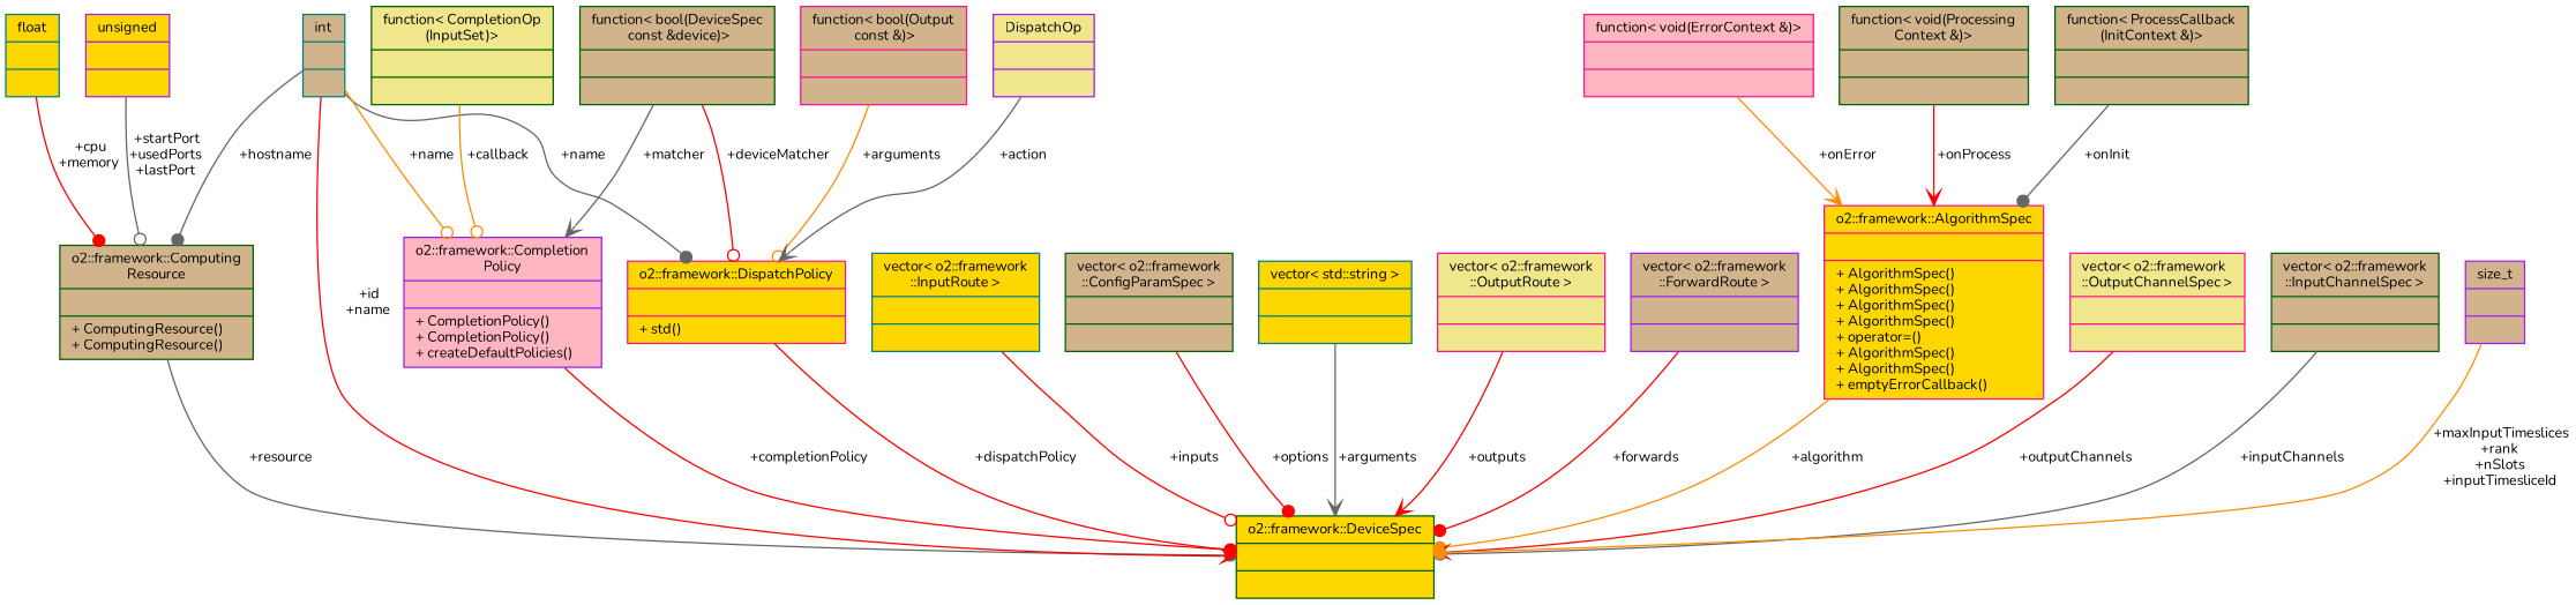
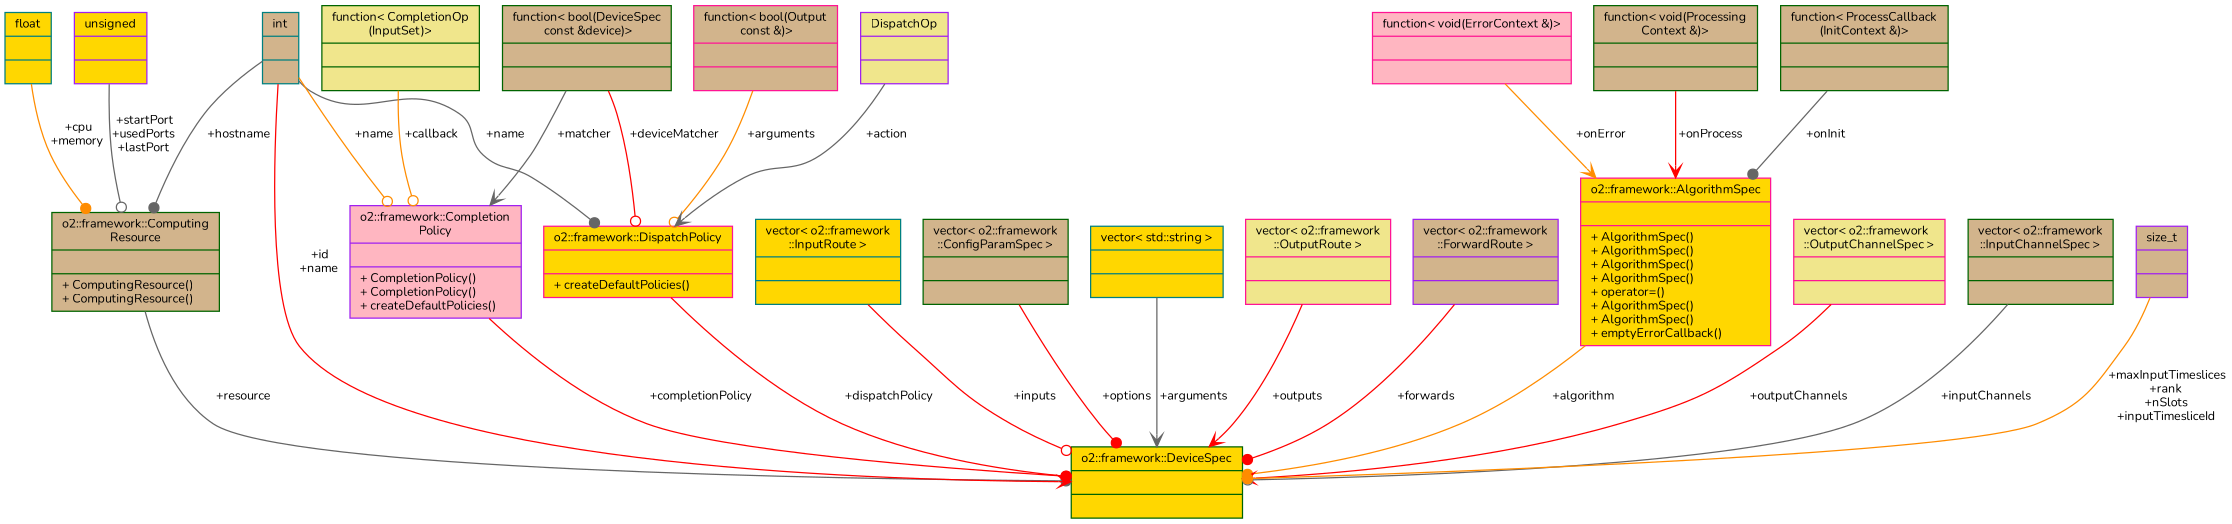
  digraph {
    fontname=Nunito
    node [color=darkgreen fillcolor=tan fontname=Nunito fontsize=10 shape=record style=filled]
    edge [arrowhead=dot color=red fontname=Nunito fontsize=10 labelfontname=Helvetica labelfontsize=10 style=solid]
    n1 [fillcolor=gold fontcolor=black height=0.2 label="{o2::framework::DeviceSpec\n||}" width=0.4]
    n2 [height=0.2 label="{o2::framework::Computing\lResource\n||+ ComputingResource()\l+ ComputingResource()\l}" width=0.4]
    n3 [color=teal fillcolor=gold height=0.2 label="{float\n||}" width=0.4]
    n4 [color=teal height=0.2 label="{int\n||}" width=0.4]
-   n5 [color=deeppink fillcolor=gold height=0.2 label="{o2::framework::DispatchPolicy\n||+ std()\l}" width=0.4]
+   n5 [color=deeppink fillcolor=gold height=0.2 label="{o2::framework::DispatchPolicy\n||+ createDefaultPolicies()\l}" width=0.4]
    n6 [color=purple fillcolor=lightpink height=0.2 label="{o2::framework::Completion\lPolicy\n||+ CompletionPolicy()\l+ CompletionPolicy()\l+ createDefaultPolicies()\l}" width=0.4]
    n7 [color=purple fillcolor=gold height=0.2 label="{unsigned\n||}" width=0.4]
    n8 [color=deeppink height=0.2 label="{function\< bool(Output\l const &)\>\n||}" width=0.4]
    n9 [height=0.2 label="{function\< bool(DeviceSpec\l const &device)\>\n||}" width=0.4]
    n10 [color=purple fillcolor=khaki height=0.2 label="{DispatchOp\n||}" width=0.4]
    n11 [color=teal fillcolor=gold height=0.2 label="{vector\< o2::framework\l::InputRoute \>\n||}" width=0.4]
    n12 [height=0.2 label="{vector\< o2::framework\l::ConfigParamSpec \>\n||}" width=0.4]
    n13 [color=teal fillcolor=gold height=0.2 label="{vector\< std::string \>\n||}" width=0.4]
    n14 [color=deeppink fillcolor=khaki height=0.2 label="{vector\< o2::framework\l::OutputRoute \>\n||}" width=0.4]
    n15 [color=purple height=0.2 label="{vector\< o2::framework\l::ForwardRoute \>\n||}" width=0.4]
    n16 [fillcolor=khaki height=0.2 label="{function\< CompletionOp\l(InputSet)\>\n||}" width=0.4]
    n17 [color=deeppink fillcolor=gold height=0.2 label="{o2::framework::AlgorithmSpec\n||+ AlgorithmSpec()\l+ AlgorithmSpec()\l+ AlgorithmSpec()\l+ AlgorithmSpec()\l+ operator=()\l+ AlgorithmSpec()\l+ AlgorithmSpec()\l+ emptyErrorCallback()\l}" width=0.4]
    n18 [color=deeppink fillcolor=lightpink height=0.2 label="{function\< void(ErrorContext &)\>\n||}" width=0.4]
    n19 [height=0.2 label="{function\< void(Processing\lContext &)\>\n||}" width=0.4]
    n20 [height=0.2 label="{function\< ProcessCallback\l(InitContext &)\>\n||}" width=0.4]
    n21 [color=deeppink fillcolor=khaki height=0.2 label="{vector\< o2::framework\l::OutputChannelSpec \>\n||}" width=0.4]
    n22 [height=0.2 label="{vector\< o2::framework\l::InputChannelSpec \>\n||}" width=0.4]
    n23 [color=purple height=0.2 label="{size_t\n||}" width=0.4]
    n2 -> n1 [color=gray40 label=" +resource"]
-   n3 -> n2 [label=" +cpu\n+memory"]
+   n3 -> n2 [color=darkorange label=" +cpu\n+memory"]
    n4 -> n1 [arrowhead=vee label=" +id\n+name"]
    n4 -> n2 [color=gray40 label=" +hostname"]
    n4 -> n5 [color=gray40 label=" +name"]
    n4 -> n6 [arrowhead=odot color=darkorange label=" +name"]
    n5 -> n1 [label=" +dispatchPolicy"]
    n6 -> n1 [label=" +completionPolicy"]
    n7 -> n2 [arrowhead=odot color=gray40 label=" +startPort\n+usedPorts\n+lastPort"]
    n8 -> n5 [arrowhead=odot color=darkorange label=" +arguments"]
    n9 -> n5 [arrowhead=odot label=" +deviceMatcher"]
    n9 -> n6 [arrowhead=vee color=gray40 label=" +matcher"]
    n10 -> n5 [arrowhead=vee color=gray40 label=" +action"]
    n11 -> n1 [arrowhead=odot label=" +inputs"]
    n12 -> n1 [label=" +options"]
    n13 -> n1 [arrowhead=vee color=gray40 label=" +arguments"]
    n14 -> n1 [arrowhead=vee label=" +outputs"]
    n15 -> n1 [label=" +forwards"]
    n16 -> n6 [arrowhead=odot color=darkorange label=" +callback"]
    n17 -> n1 [color=darkorange label=" +algorithm"]
    n18 -> n17 [arrowhead=vee color=darkorange label=" +onError"]
    n19 -> n17 [arrowhead=vee label=" +onProcess"]
    n20 -> n17 [color=gray40 label=" +onInit"]
    n21 -> n1 [arrowhead=vee label=" +outputChannels"]
    n22 -> n1 [arrowhead=odot color=gray40 label=" +inputChannels"]
    n23 -> n1 [color=darkorange label=" +maxInputTimeslices\n+rank\n+nSlots\n+inputTimesliceId"]
  }
